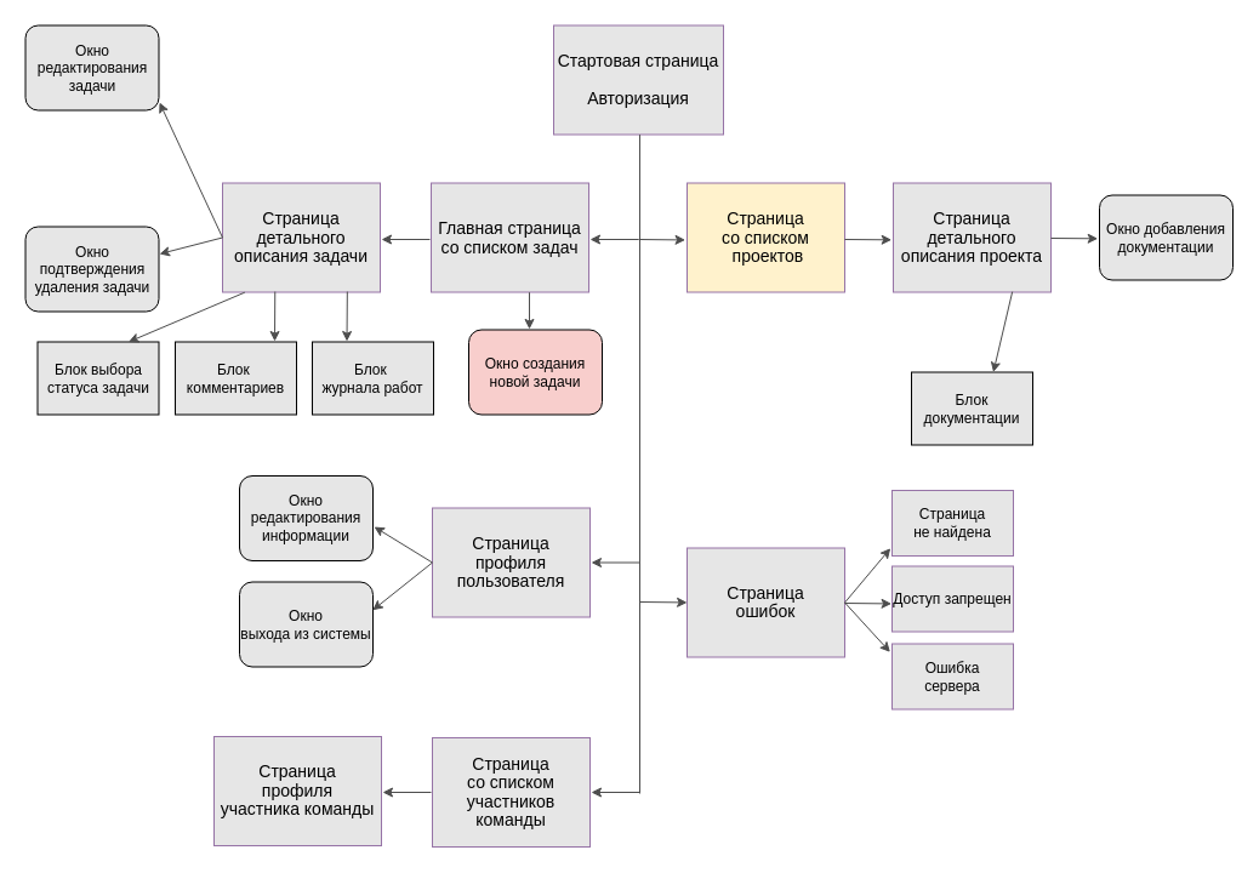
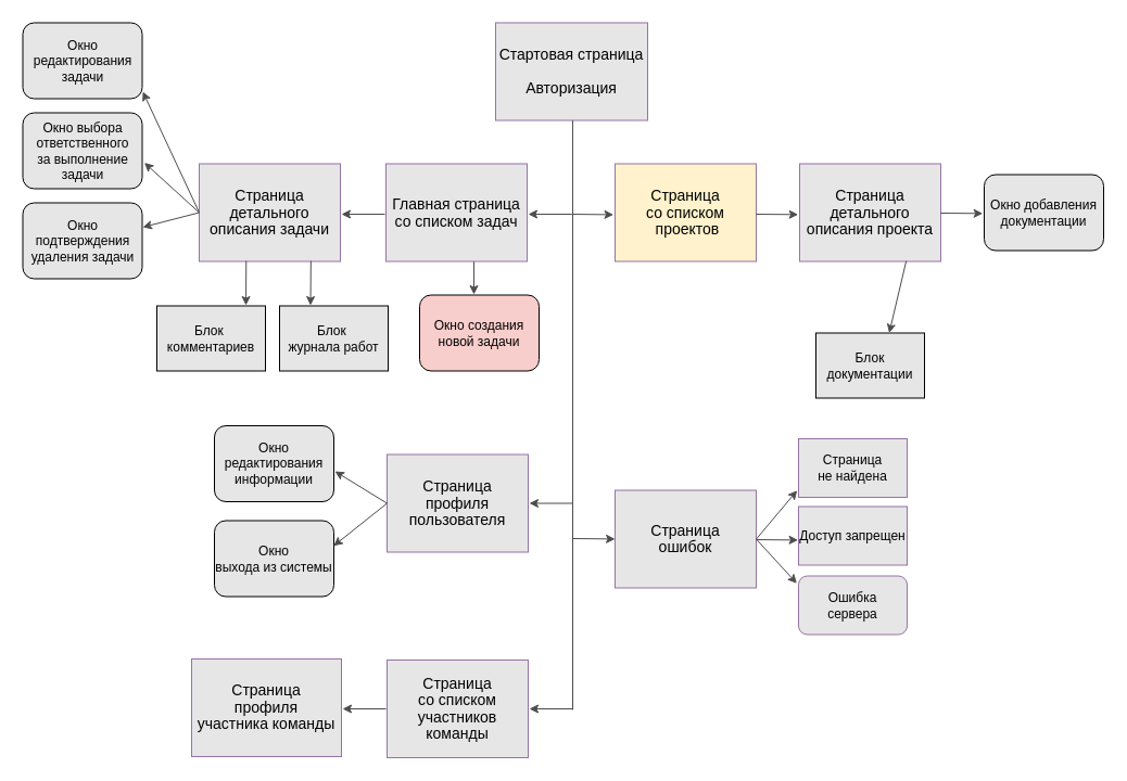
  <mxCell id="0" />
  <mxCell id="1" parent="0" />
  <mxCell id="2" value="&lt;span style=&quot;line-height: 110% ; font-size: 14px&quot;&gt;Стартовая страница&lt;br&gt;&lt;br&gt;Авторизация&lt;br&gt;&lt;/span&gt;" style="rounded=0;whiteSpace=wrap;html=1;fillColor=#E6E6E6;strokeColor=#9673a6;" vertex="1" parent="1"><mxGeometry x="456" y="20.5" width="140" height="90" as="geometry" /></mxCell>
  <mxCell id="3" value="&lt;span style=&quot;line-height: 110% ; font-size: 14px&quot;&gt;Главная страница&lt;br&gt;со списком задач&lt;br&gt;&lt;/span&gt;" style="rounded=0;whiteSpace=wrap;html=1;fillColor=#E6E6E6;strokeColor=#9673a6;" vertex="1" parent="1"><mxGeometry x="355" y="150.5" width="130" height="90" as="geometry" /></mxCell>
  <mxCell id="4" value="&lt;span style=&quot;line-height: 110% ; font-size: 14px&quot;&gt;Страница &lt;br&gt;со списком&lt;br&gt;&amp;nbsp;проектов&lt;br&gt;&lt;/span&gt;" style="rounded=0;whiteSpace=wrap;html=1;fillColor=#fff2cc;strokeColor=#9673a6;" vertex="1" parent="1"><mxGeometry x="566" y="150.5" width="130" height="90" as="geometry" /></mxCell>
  <mxCell id="5" value="&lt;span style=&quot;line-height: 110% ; font-size: 14px&quot;&gt;Страница &lt;br&gt;со списком участников команды&lt;br&gt;&lt;/span&gt;" style="rounded=0;whiteSpace=wrap;html=1;fillColor=#E6E6E6;strokeColor=#9673a6;" vertex="1" parent="1"><mxGeometry x="356" y="608" width="130" height="90" as="geometry" /></mxCell>
  <mxCell id="6" value="&lt;span style=&quot;line-height: 110% ; font-size: 14px&quot;&gt;Страница &lt;br&gt;детального &lt;br&gt;описания задачи&lt;br&gt;&lt;/span&gt;" style="rounded=0;whiteSpace=wrap;html=1;fillColor=#E6E6E6;strokeColor=#9673a6;" vertex="1" parent="1"><mxGeometry x="183" y="150.5" width="130" height="90" as="geometry" /></mxCell>
  <mxCell id="7" value="Окно редактирования задачи" style="rounded=1;whiteSpace=wrap;html=1;fillColor=#E6E6E6;" vertex="1" parent="1"><mxGeometry x="20.5" y="20.5" width="110" height="70" as="geometry" /></mxCell>
+ <mxCell id="8" value="Окно выбора ответственного &lt;br&gt;за выполнение задачи" style="rounded=1;whiteSpace=wrap;html=1;fillColor=#E6E6E6;" vertex="1" parent="1"><mxGeometry x="20.5" y="103.5" width="110" height="70" as="geometry" /></mxCell>
  <mxCell id="9" value="Окно подтверждения удаления задачи" style="rounded=1;whiteSpace=wrap;html=1;fillColor=#E6E6E6;" vertex="1" parent="1"><mxGeometry x="20.5" y="186.5" width="110" height="70" as="geometry" /></mxCell>
  <mxCell id="10" value="&lt;span style=&quot;line-height: 110%&quot;&gt;&lt;font style=&quot;font-size: 14px&quot;&gt;Страница &lt;br&gt;ошибок&lt;/font&gt;&lt;br&gt;&lt;/span&gt;" style="rounded=0;whiteSpace=wrap;html=1;fillColor=#E6E6E6;strokeColor=#9673a6;" vertex="1" parent="1"><mxGeometry x="566" y="451.5" width="130" height="90" as="geometry" /></mxCell>
  <mxCell id="11" value="&lt;span style=&quot;line-height: 110%&quot;&gt;Страница&lt;br&gt;не найдена&lt;br&gt;&lt;/span&gt;" style="rounded=0;whiteSpace=wrap;html=1;fillColor=#E6E6E6;strokeColor=#9673a6;" vertex="1" parent="1"><mxGeometry x="735" y="404" width="100" height="54" as="geometry" /></mxCell>
  <mxCell id="12" value="&lt;span style=&quot;line-height: 110%&quot;&gt;Доступ запрещен&lt;br&gt;&lt;/span&gt;" style="rounded=0;whiteSpace=wrap;html=1;fillColor=#E6E6E6;strokeColor=#9673a6;" vertex="1" parent="1"><mxGeometry x="735" y="466.5" width="100" height="54" as="geometry" /></mxCell>
- <mxCell id="13" value="&lt;span style=&quot;line-height: 110%&quot;&gt;Ошибка &lt;br&gt;сервера&lt;br&gt;&lt;/span&gt;" style="rounded=0;whiteSpace=wrap;html=1;fillColor=#E6E6E6;strokeColor=#9673a6;" vertex="1" parent="1"><mxGeometry x="735" y="530.5" width="100" height="54" as="geometry" /></mxCell>
+ <mxCell id="13" value="&lt;span style=&quot;line-height: 110%&quot;&gt;Ошибка &lt;br&gt;сервера&lt;br&gt;&lt;/span&gt;" style="whiteSpace=wrap;html=1;fillColor=#E6E6E6;strokeColor=#9673a6;rounded=1;" vertex="1" parent="1"><mxGeometry x="735" y="530.5" width="100" height="54" as="geometry" /></mxCell>
  <mxCell id="14" value="&lt;span style=&quot;line-height: 110% ; font-size: 14px&quot;&gt;Страница &lt;br&gt;профиля пользователя&lt;br&gt;&lt;/span&gt;" style="rounded=0;whiteSpace=wrap;html=1;fillColor=#E6E6E6;strokeColor=#9673a6;" vertex="1" parent="1"><mxGeometry x="356" y="418.5" width="130" height="90" as="geometry" /></mxCell>
  <mxCell id="15" value="Окно редактирования информации" style="rounded=1;whiteSpace=wrap;html=1;fillColor=#E6E6E6;" vertex="1" parent="1"><mxGeometry x="197" y="392" width="110" height="70" as="geometry" /></mxCell>
  <mxCell id="16" value="Окно&lt;br&gt;выхода из системы&lt;br&gt;" style="rounded=1;whiteSpace=wrap;html=1;fillColor=#E6E6E6;" vertex="1" parent="1"><mxGeometry x="197" y="479.5" width="110" height="70" as="geometry" /></mxCell>
  <mxCell id="17" value="&lt;span style=&quot;line-height: 110% ; font-size: 14px&quot;&gt;Страница &lt;br&gt;детального &lt;br&gt;описания проекта&lt;br&gt;&lt;/span&gt;" style="rounded=0;whiteSpace=wrap;html=1;fillColor=#E6E6E6;strokeColor=#9673a6;" vertex="1" parent="1"><mxGeometry x="736" y="150.5" width="130" height="90" as="geometry" /></mxCell>
  <mxCell id="18" value="Окно создания новой задачи" style="rounded=1;whiteSpace=wrap;html=1;fillColor=#f8cecc;" vertex="1" parent="1"><mxGeometry x="386" y="271.5" width="110" height="70" as="geometry" /></mxCell>
  <mxCell id="19" value="&lt;span&gt;Блок&amp;nbsp;&lt;/span&gt;&lt;br&gt;&lt;span&gt;комментариев&lt;/span&gt;" style="rounded=0;whiteSpace=wrap;html=1;fillColor=#E6E6E6;" vertex="1" parent="1"><mxGeometry x="144" y="281.5" width="100" height="60" as="geometry" /></mxCell>
  <mxCell id="20" value="Блок&amp;nbsp;&lt;br&gt;журнала работ&lt;br&gt;" style="rounded=0;whiteSpace=wrap;html=1;fillColor=#E6E6E6;" vertex="1" parent="1"><mxGeometry x="257" y="281.5" width="100" height="60" as="geometry" /></mxCell>
  <mxCell id="21" value="Окно добавления документации" style="rounded=1;whiteSpace=wrap;html=1;fillColor=#E6E6E6;" vertex="1" parent="1"><mxGeometry x="906" y="160.5" width="110" height="70" as="geometry" /></mxCell>
  <mxCell id="22" value="Блок документации&lt;br&gt;" style="rounded=0;whiteSpace=wrap;html=1;fillColor=#E6E6E6;" vertex="1" parent="1"><mxGeometry x="751" y="306.5" width="100" height="60" as="geometry" /></mxCell>
  <mxCell id="23" value="&lt;span style=&quot;line-height: 110% ; font-size: 14px&quot;&gt;Страница &lt;br&gt;профиля &lt;br&gt;участника команды&lt;br&gt;&lt;/span&gt;" style="rounded=0;whiteSpace=wrap;html=1;fillColor=#E6E6E6;strokeColor=#9673a6;" vertex="1" parent="1"><mxGeometry x="176" y="607" width="138" height="90" as="geometry" /></mxCell>
  <mxCell id="24" value="" style="endArrow=none;html=1;strokeColor=#4D4D4D;entryX=0.507;entryY=1.001;entryDx=0;entryDy=0;entryPerimeter=0;" edge="1" parent="1" target="2"><mxGeometry width="50" height="50" relative="1" as="geometry"><mxPoint x="527" y="654" as="sourcePoint" /><mxPoint x="527" y="114" as="targetPoint" /><Array as="points" /></mxGeometry></mxCell>
  <mxCell id="25" value="" style="endArrow=classic;html=1;strokeColor=#4D4D4D;" edge="1" parent="1"><mxGeometry width="50" height="50" relative="1" as="geometry"><mxPoint x="526" y="197" as="sourcePoint" /><mxPoint x="486" y="197" as="targetPoint" /></mxGeometry></mxCell>
  <mxCell id="26" value="" style="endArrow=classic;html=1;strokeColor=#4D4D4D;entryX=-0.01;entryY=0.598;entryDx=0;entryDy=0;entryPerimeter=0;" edge="1" parent="1"><mxGeometry width="50" height="50" relative="1" as="geometry"><mxPoint x="526" y="197" as="sourcePoint" /><mxPoint x="564.571" y="197.429" as="targetPoint" /></mxGeometry></mxCell>
  <mxCell id="27" value="" style="endArrow=classic;html=1;strokeColor=#4D4D4D;entryX=-0.01;entryY=0.598;entryDx=0;entryDy=0;entryPerimeter=0;" edge="1" parent="1"><mxGeometry width="50" height="50" relative="1" as="geometry"><mxPoint x="696" y="197" as="sourcePoint" /><mxPoint x="734.667" y="197.333" as="targetPoint" /></mxGeometry></mxCell>
  <mxCell id="28" value="" style="endArrow=classic;html=1;strokeColor=#4D4D4D;entryX=-0.01;entryY=0.598;entryDx=0;entryDy=0;entryPerimeter=0;" edge="1" parent="1"><mxGeometry width="50" height="50" relative="1" as="geometry"><mxPoint x="866" y="196" as="sourcePoint" /><mxPoint x="904.667" y="196.333" as="targetPoint" /></mxGeometry></mxCell>
  <mxCell id="29" value="" style="endArrow=classic;html=1;strokeColor=#4D4D4D;exitX=0.755;exitY=0.996;exitDx=0;exitDy=0;exitPerimeter=0;entryX=0.675;entryY=0;entryDx=0;entryDy=0;entryPerimeter=0;" edge="1" parent="1" source="17" target="22"><mxGeometry width="50" height="50" relative="1" as="geometry"><mxPoint x="806" y="264" as="sourcePoint" /><mxPoint x="834" y="274" as="targetPoint" /></mxGeometry></mxCell>
  <mxCell id="30" value="" style="endArrow=classic;html=1;strokeColor=#4D4D4D;" edge="1" parent="1"><mxGeometry width="50" height="50" relative="1" as="geometry"><mxPoint x="354" y="197" as="sourcePoint" /><mxPoint x="314" y="197" as="targetPoint" /></mxGeometry></mxCell>
  <mxCell id="31" value="" style="endArrow=classic;html=1;strokeColor=#4D4D4D;exitX=0;exitY=0.5;exitDx=0;exitDy=0;" edge="1" parent="1" source="6"><mxGeometry width="50" height="50" relative="1" as="geometry"><mxPoint x="146" y="194" as="sourcePoint" /><mxPoint x="131" y="84" as="targetPoint" /></mxGeometry></mxCell>
+ <mxCell id="32" value="" style="endArrow=classic;html=1;strokeColor=#4D4D4D;exitX=0;exitY=0.5;exitDx=0;exitDy=0;entryX=1.018;entryY=0.657;entryDx=0;entryDy=0;entryPerimeter=0;" edge="1" parent="1" source="6" target="8"><mxGeometry width="50" height="50" relative="1" as="geometry"><mxPoint x="193" y="205.6" as="sourcePoint" /><mxPoint x="141" y="94" as="targetPoint" /></mxGeometry></mxCell>
  <mxCell id="33" value="" style="endArrow=classic;html=1;strokeColor=#4D4D4D;exitX=0;exitY=0.5;exitDx=0;exitDy=0;" edge="1" parent="1" source="6"><mxGeometry width="50" height="50" relative="1" as="geometry"><mxPoint x="193" y="205.6" as="sourcePoint" /><mxPoint x="131" y="209" as="targetPoint" /></mxGeometry></mxCell>
  <mxCell id="34" value="" style="endArrow=classic;html=1;strokeColor=#4D4D4D;exitX=0.791;exitY=0.995;exitDx=0;exitDy=0;exitPerimeter=0;entryX=0.675;entryY=0;entryDx=0;entryDy=0;entryPerimeter=0;" edge="1" parent="1" source="6"><mxGeometry width="50" height="50" relative="1" as="geometry"><mxPoint x="286.207" y="240.328" as="sourcePoint" /><mxPoint x="285.517" y="281.017" as="targetPoint" /></mxGeometry></mxCell>
  <mxCell id="35" value="" style="endArrow=classic;html=1;strokeColor=#4D4D4D;exitX=0.791;exitY=0.995;exitDx=0;exitDy=0;exitPerimeter=0;entryX=0.675;entryY=0;entryDx=0;entryDy=0;entryPerimeter=0;" edge="1" parent="1"><mxGeometry width="50" height="50" relative="1" as="geometry"><mxPoint x="226.274" y="240.032" as="sourcePoint" /><mxPoint x="226.017" y="281.017" as="targetPoint" /></mxGeometry></mxCell>
  <mxCell id="36" value="" style="endArrow=classic;html=1;strokeColor=#4D4D4D;exitX=0.623;exitY=1.002;exitDx=0;exitDy=0;exitPerimeter=0;" edge="1" parent="1" source="3"><mxGeometry width="50" height="50" relative="1" as="geometry"><mxPoint x="435.989" y="242.882" as="sourcePoint" /><mxPoint x="436" y="271" as="targetPoint" /></mxGeometry></mxCell>
  <mxCell id="37" value="" style="endArrow=classic;html=1;strokeColor=#4D4D4D;" edge="1" parent="1"><mxGeometry width="50" height="50" relative="1" as="geometry"><mxPoint x="527" y="463.5" as="sourcePoint" /><mxPoint x="487" y="463.5" as="targetPoint" /></mxGeometry></mxCell>
  <mxCell id="38" value="" style="endArrow=classic;html=1;strokeColor=#4D4D4D;" edge="1" parent="1"><mxGeometry width="50" height="50" relative="1" as="geometry"><mxPoint x="527" y="653" as="sourcePoint" /><mxPoint x="487" y="653" as="targetPoint" /></mxGeometry></mxCell>
  <mxCell id="39" value="" style="endArrow=classic;html=1;strokeColor=#4D4D4D;entryX=-0.01;entryY=0.598;entryDx=0;entryDy=0;entryPerimeter=0;" edge="1" parent="1"><mxGeometry width="50" height="50" relative="1" as="geometry"><mxPoint x="527.5" y="496" as="sourcePoint" /><mxPoint x="566.071" y="496.429" as="targetPoint" /></mxGeometry></mxCell>
  <mxCell id="40" value="" style="endArrow=classic;html=1;strokeColor=#4D4D4D;entryX=-0.01;entryY=0.598;entryDx=0;entryDy=0;entryPerimeter=0;" edge="1" parent="1"><mxGeometry width="50" height="50" relative="1" as="geometry"><mxPoint x="696" y="497" as="sourcePoint" /><mxPoint x="734.571" y="497.429" as="targetPoint" /></mxGeometry></mxCell>
  <mxCell id="41" value="" style="endArrow=classic;html=1;strokeColor=#4D4D4D;exitX=1;exitY=0.5;exitDx=0;exitDy=0;entryX=-0.013;entryY=0.883;entryDx=0;entryDy=0;entryPerimeter=0;" edge="1" parent="1" source="10" target="11"><mxGeometry width="50" height="50" relative="1" as="geometry"><mxPoint x="706" y="504" as="sourcePoint" /><mxPoint x="756" y="454" as="targetPoint" /></mxGeometry></mxCell>
  <mxCell id="42" value="" style="endArrow=classic;html=1;strokeColor=#4D4D4D;exitX=1;exitY=0.5;exitDx=0;exitDy=0;entryX=-0.016;entryY=0.127;entryDx=0;entryDy=0;entryPerimeter=0;" edge="1" parent="1" source="10" target="13"><mxGeometry width="50" height="50" relative="1" as="geometry"><mxPoint x="705.93" y="506.442" as="sourcePoint" /><mxPoint x="743.605" y="461.791" as="targetPoint" /></mxGeometry></mxCell>
  <mxCell id="43" value="" style="endArrow=classic;html=1;strokeColor=#4D4D4D;" edge="1" parent="1"><mxGeometry width="50" height="50" relative="1" as="geometry"><mxPoint x="355" y="653" as="sourcePoint" /><mxPoint x="315" y="653" as="targetPoint" /></mxGeometry></mxCell>
  <mxCell id="44" value="" style="endArrow=classic;html=1;strokeColor=#4D4D4D;exitX=0;exitY=0.5;exitDx=0;exitDy=0;" edge="1" parent="1" source="14"><mxGeometry width="50" height="50" relative="1" as="geometry"><mxPoint x="359.172" y="475.19" as="sourcePoint" /><mxPoint x="308" y="434" as="targetPoint" /></mxGeometry></mxCell>
  <mxCell id="45" value="" style="endArrow=classic;html=1;strokeColor=#4D4D4D;exitX=0;exitY=0.5;exitDx=0;exitDy=0;entryX=1;entryY=0.5;entryDx=0;entryDy=0;" edge="1" parent="1" source="14"><mxGeometry width="50" height="50" relative="1" as="geometry"><mxPoint x="359.172" y="475.19" as="sourcePoint" /><mxPoint x="306.759" y="502.776" as="targetPoint" /></mxGeometry></mxCell>
- <mxCell id="46" value="Блок выбора статуса задачи&lt;br&gt;" style="rounded=0;whiteSpace=wrap;html=1;fillColor=#E6E6E6;" vertex="1" parent="1"><mxGeometry x="30.5" y="281.5" width="100" height="60" as="geometry" /></mxCell>
- <mxCell id="47" value="" style="endArrow=classic;html=1;strokeColor=#4D4D4D;exitX=0.141;exitY=1.002;exitDx=0;exitDy=0;exitPerimeter=0;entryX=0.75;entryY=0;entryDx=0;entryDy=0;" edge="1" parent="1" source="6" target="46"><mxGeometry width="50" height="50" relative="1" as="geometry"><mxPoint x="193" y="205.667" as="sourcePoint" /><mxPoint x="141" y="219" as="targetPoint" /></mxGeometry></mxCell>
